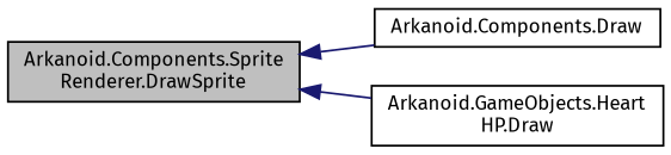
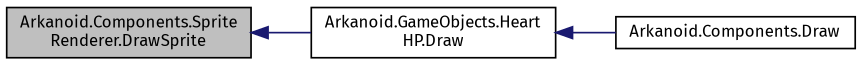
  digraph {
    fontname="Fira Sans"
    rankdir=LR
    node [color=black fillcolor=white fontname="Fira Sans" fontsize=10 shape=record style=filled]
    edge [color=midnightblue dir=back fontname="Fira Sans" fontsize=10 labelfontname=Helvetica labelfontsize=10 style=solid]
    n1 [fillcolor=grey75 fontcolor=black height=0.2 label="Arkanoid.Components.Sprite\lRenderer.DrawSprite" width=0.4]
    n2 [height=0.2 label="Arkanoid.Components.Draw" width=0.4]
    n3 [height=0.2 label="Arkanoid.GameObjects.Heart\lHP.Draw" width=0.4]
-   n1 -> n2
+   n3 -> n2
    n1 -> n3
  }
